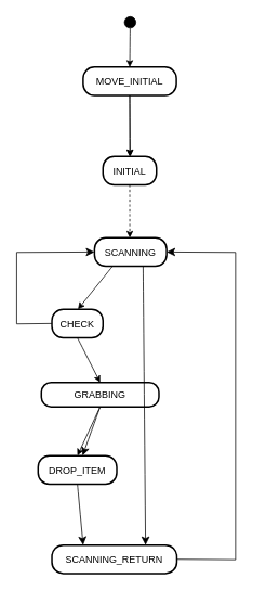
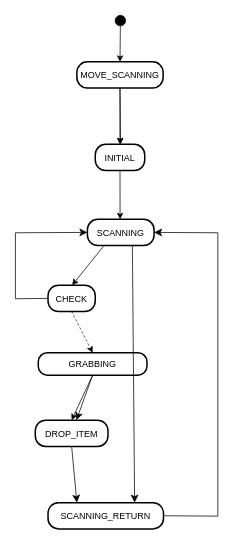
  <mxCell id="0" />
  <mxCell id="1" parent="0" />
  <mxCell id="2" value="" style="ellipse;fillColor=strokeColor;" parent="1" vertex="1"><mxGeometry x="153" y="20" width="14" height="14" as="geometry" /></mxCell>
- <mxCell id="3" value="MOVE_INITIAL" style="rounded=1;arcSize=40;strokeWidth=2" parent="1" vertex="1"><mxGeometry x="102" y="82" width="115" height="35" as="geometry" /></mxCell>
+ <mxCell id="3" value="MOVE_SCANNING" style="rounded=1;arcSize=40;strokeWidth=2" parent="1" vertex="1"><mxGeometry x="102" y="82" width="115" height="35" as="geometry" /></mxCell>
  <mxCell id="4" style="edgeStyle=none;curved=1;rounded=0;orthogonalLoop=1;jettySize=auto;html=1;entryX=0.25;entryY=0;entryDx=0;entryDy=0;fontSize=12;startSize=8;endSize=8;exitX=0.5;exitY=1;exitDx=0;exitDy=0;" edge="1" parent="1" source="13" target="10"><mxGeometry relative="1" as="geometry" /></mxCell>
  <mxCell id="5" value="GRABBING" style="rounded=1;arcSize=40;strokeWidth=2" parent="1" vertex="1"><mxGeometry x="50.5" y="470" width="145" height="30" as="geometry" /></mxCell>
  <mxCell id="6" style="edgeStyle=none;curved=1;rounded=0;orthogonalLoop=1;jettySize=auto;html=1;entryX=0.75;entryY=0;entryDx=0;entryDy=0;fontSize=12;startSize=8;endSize=8;exitX=0.674;exitY=0.943;exitDx=0;exitDy=0;exitPerimeter=0;" edge="1" parent="1" source="8" target="10"><mxGeometry relative="1" as="geometry" /></mxCell>
  <mxCell id="7" style="edgeStyle=none;curved=0;rounded=0;orthogonalLoop=1;jettySize=auto;html=1;fontSize=12;startSize=8;endSize=8;entryX=0;entryY=0.5;entryDx=0;entryDy=0;exitX=0;exitY=0.5;exitDx=0;exitDy=0;entryPerimeter=0;" edge="1" parent="1" source="12" target="8"><mxGeometry relative="1" as="geometry"><mxPoint x="10" y="309.5" as="targetPoint" /><Array as="points"><mxPoint x="20" y="398" /><mxPoint x="20" y="310" /></Array></mxGeometry></mxCell>
  <mxCell id="8" value="SCANNING" style="rounded=1;arcSize=40;strokeWidth=2" parent="1" vertex="1"><mxGeometry x="116" y="292" width="89" height="35" as="geometry" /></mxCell>
  <mxCell id="9" style="edgeStyle=none;curved=0;rounded=0;orthogonalLoop=1;jettySize=auto;html=1;entryX=1;entryY=0.5;entryDx=0;entryDy=0;fontSize=12;startSize=8;endSize=8;exitX=1;exitY=0.5;exitDx=0;exitDy=0;" edge="1" parent="1" source="10" target="8"><mxGeometry relative="1" as="geometry"><mxPoint x="220" y="688" as="sourcePoint" /><Array as="points"><mxPoint x="290" y="688" /><mxPoint x="290" y="310" /></Array></mxGeometry></mxCell>
  <mxCell id="10" value="SCANNING_RETURN" style="rounded=1;arcSize=40;strokeWidth=2" parent="1" vertex="1"><mxGeometry x="63.5" y="670" width="154" height="35" as="geometry" /></mxCell>
  <mxCell id="11" value="" style="edgeStyle=none;curved=1;rounded=0;orthogonalLoop=1;jettySize=auto;html=1;fontSize=12;startSize=8;endSize=8;exitX=0.5;exitY=1;exitDx=0;exitDy=0;" edge="1" parent="1" source="5" target="13"><mxGeometry relative="1" as="geometry" /></mxCell>
  <mxCell id="12" value="CHECK" style="rounded=1;arcSize=40;strokeWidth=2" parent="1" vertex="1"><mxGeometry x="63.5" y="380" width="63" height="35" as="geometry" /></mxCell>
  <mxCell id="13" value="DROP_ITEM" style="rounded=1;arcSize=40;strokeWidth=2" parent="1" vertex="1"><mxGeometry x="46.5" y="560" width="97" height="35" as="geometry" /></mxCell>
  <mxCell id="14" value="" style="curved=1;startArrow=none;;exitX=0.5;exitY=1;entryX=0.5;entryY=0;entryDx=0;entryDy=0;" parent="1" source="2" target="3" edge="1"><mxGeometry relative="1" as="geometry"><Array as="points" /></mxGeometry></mxCell>
  <mxCell id="15" value="" style="curved=1;startArrow=none;;exitX=0.5;exitY=1;exitDx=0;exitDy=0;entryX=0.5;entryY=0;entryDx=0;entryDy=0;" parent="1" source="3" target="21" edge="1"><mxGeometry relative="1" as="geometry"><Array as="points" /><mxPoint x="155" y="162" as="targetPoint" /></mxGeometry></mxCell>
- <mxCell id="16" value="" style="curved=1;startArrow=none;exitX=0.5;exitY=1;entryX=0.49;entryY=0;exitDx=0;exitDy=0;dashed=1;" parent="1" source="21" target="8" edge="1"><mxGeometry relative="1" as="geometry"><Array as="points" /></mxGeometry></mxCell>
- <mxCell id="17" value="" style="curved=1;startArrow=none;;exitX=0.5;exitY=1;entryX=0.5;entryY=0;entryDx=0;entryDy=0;exitDx=0;exitDy=0;" parent="1" source="12" target="5" edge="1"><mxGeometry relative="1" as="geometry"><Array as="points" /></mxGeometry></mxCell>
+ <mxCell id="16" value="" style="curved=1;startArrow=none;;exitX=0.5;exitY=1;entryX=0.49;entryY=0;exitDx=0;exitDy=0;" parent="1" source="21" target="8" edge="1"><mxGeometry relative="1" as="geometry"><Array as="points" /></mxGeometry></mxCell>
+ <mxCell id="17" value="" style="curved=1;startArrow=none;exitX=0.5;exitY=1;entryX=0.5;entryY=0;entryDx=0;entryDy=0;exitDx=0;exitDy=0;dashed=1;" parent="1" source="12" target="5" edge="1"><mxGeometry relative="1" as="geometry"><Array as="points" /></mxGeometry></mxCell>
  <mxCell id="18" value="" style="curved=1;startArrow=none;;exitX=0.25;exitY=1;entryX=0.51;entryY=0;exitDx=0;exitDy=0;" parent="1" source="8" target="12" edge="1"><mxGeometry relative="1" as="geometry"><Array as="points" /></mxGeometry></mxCell>
  <mxCell id="19" value="" style="curved=1;startArrow=none;;exitX=0.5;exitY=1;entryX=0.5;entryY=0;exitDx=0;exitDy=0;entryDx=0;entryDy=0;" parent="1" source="5" target="13" edge="1"><mxGeometry relative="1" as="geometry"><Array as="points" /></mxGeometry></mxCell>
  <mxCell id="20" value="" style="curved=1;startArrow=none;;exitX=0.5;exitY=1;entryX=0.51;entryY=0;" edge="1" parent="1" source="3" target="21"><mxGeometry relative="1" as="geometry"><Array as="points" /><mxPoint x="160" y="117" as="sourcePoint" /><mxPoint x="160" y="300" as="targetPoint" /></mxGeometry></mxCell>
  <mxCell id="21" value="INITIAL" style="rounded=1;arcSize=40;strokeWidth=2" parent="1" vertex="1"><mxGeometry x="126.5" y="192" width="66" height="35" as="geometry" /></mxCell>
